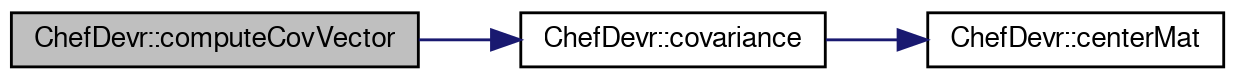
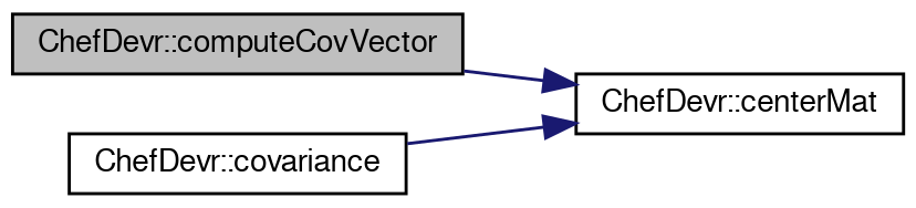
  digraph {
    rankdir=LR
    node [color=black fillcolor=white fontname=FreeSans fontsize=10 shape=record style=filled]
    edge [color=midnightblue fontname=FreeSans fontsize=10 labelfontname=FreeSans labelfontsize=10 style=solid]
    n1 [fillcolor=grey75 fontcolor=black height=0.2 label="ChefDevr::computeCovVector" width=0.4]
    n2 [height=0.2 label="ChefDevr::covariance" width=0.4]
    n3 [height=0.2 label="ChefDevr::centerMat" width=0.4]
-   n1 -> n2
+   n1 -> n3
    n2 -> n3
  }
